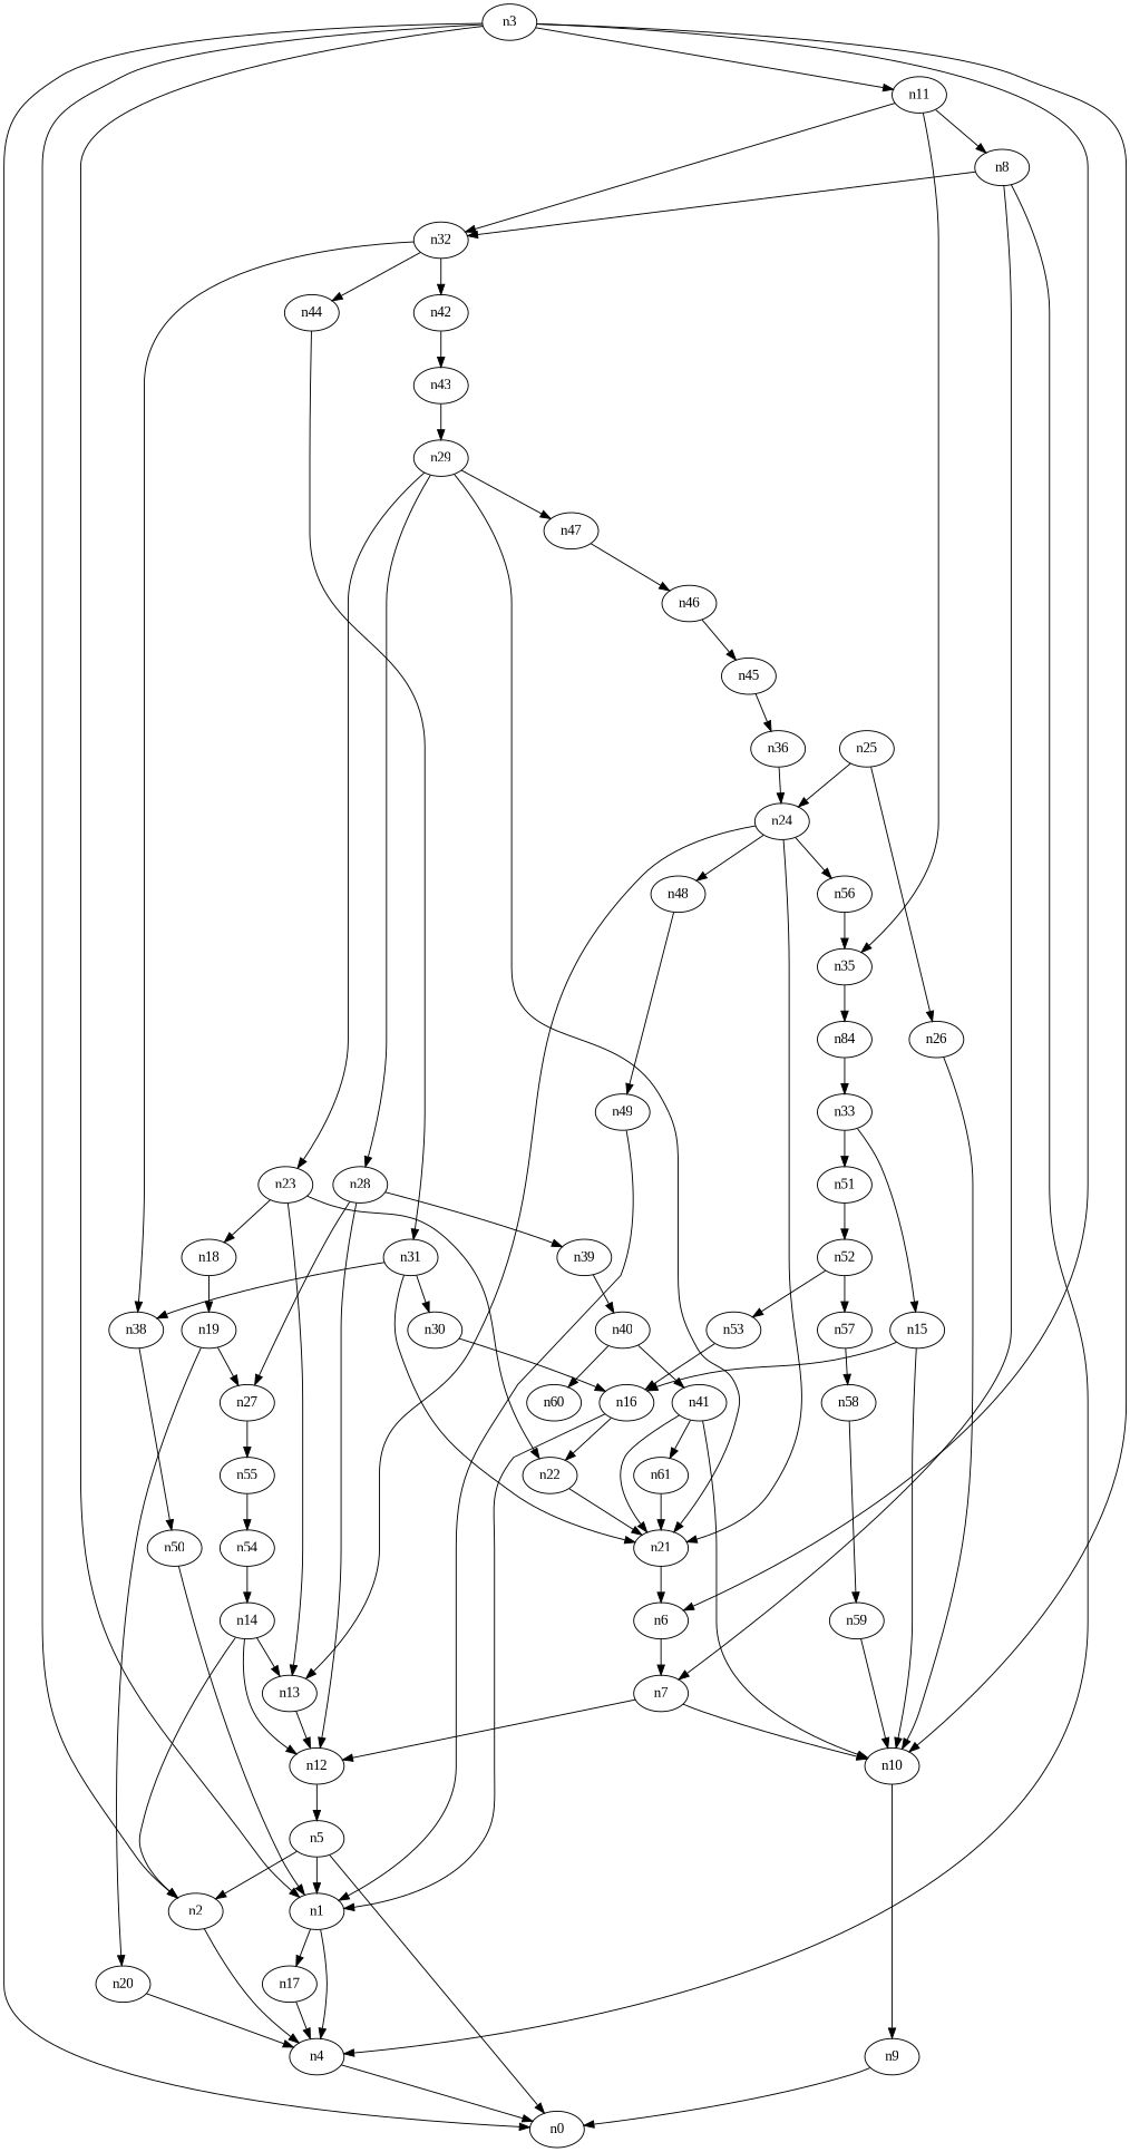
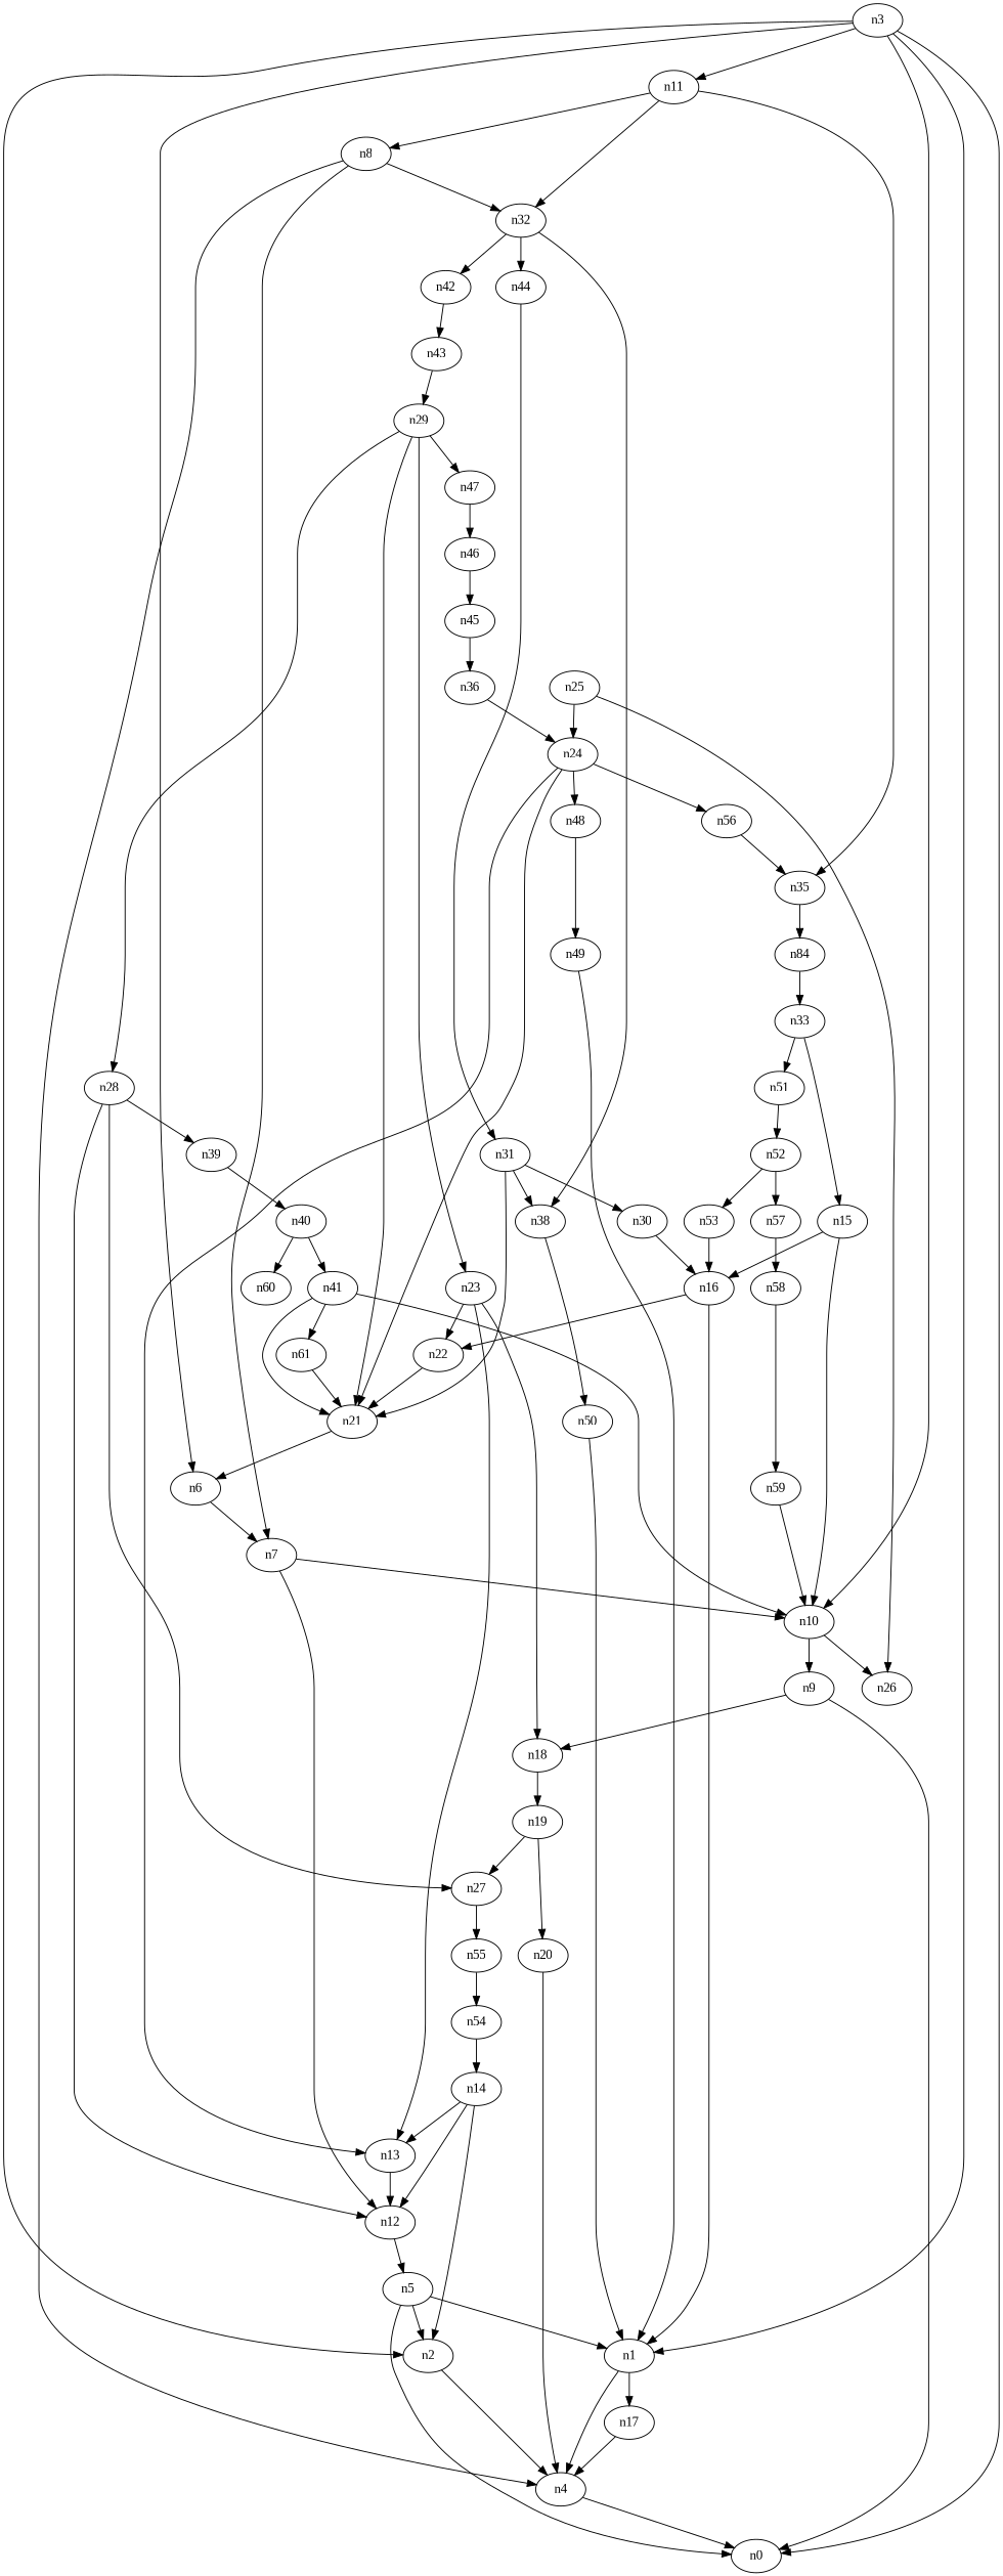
  digraph {
    fontname="Liberation Serif"
    node [fontname="Liberation Serif"]
    edge [fontname="Liberation Serif"]
    n1
    n4
    n17
    n0
    n2
    n3
    n6
    n10
    n11
    n7
    n9
    n8
    n32
    n35
    n12
    n18
    n38
    n42
    n44
    n34 [label=n84]
    n5
    n50
    n43
    n31
    n19
    n20
    n27
    n33
    n13
    n14
    n15
    n16
    n22
    n21
    n55
    n54
    n23
    n24
    n48
    n56
    n49
    n25
    n26
    n28
    n39
    n40
    n41
    n60
    n29
    n47
    n46
    n45
    n30
    n51
    n52
    n53
    n57
    n36
    n61
    n58
    n59
    n1 -> n4
    n1 -> n17
    n4 -> n0
    n17 -> n4
    n2 -> n4
    n3 -> n1
    n3 -> n0
    n3 -> n2
    n3 -> n6
    n3 -> n10
    n3 -> n11
    n6 -> n7
    n10 -> n9
    n11 -> n8
    n11 -> n32
    n11 -> n35
    n7 -> n10
    n7 -> n12
    n9 -> n0
+   n9 -> n18
    n8 -> n4
    n8 -> n7
    n8 -> n32
    n32 -> n38
    n32 -> n42
    n32 -> n44
    n35 -> n34
    n12 -> n5
    n18 -> n19
    n38 -> n50
    n42 -> n43
    n44 -> n31
    n34 -> n33
    n5 -> n1
    n5 -> n0
    n5 -> n2
    n50 -> n1
    n43 -> n29
    n31 -> n38
    n31 -> n21
    n31 -> n30
    n19 -> n20
    n19 -> n27
    n20 -> n4
    n27 -> n55
    n33 -> n15
    n33 -> n51
    n13 -> n12
    n14 -> n2
    n14 -> n12
    n14 -> n13
    n15 -> n10
    n15 -> n16
    n16 -> n1
    n16 -> n22
    n22 -> n21
    n21 -> n6
    n55 -> n54
    n54 -> n14
    n23 -> n18
    n23 -> n13
    n23 -> n22
    n24 -> n13
    n24 -> n21
    n24 -> n48
    n24 -> n56
    n48 -> n49
    n56 -> n35
    n49 -> n1
    n25 -> n24
    n25 -> n26
-   n26 -> n10
+   n10 -> n26
    n28 -> n12
    n28 -> n27
    n28 -> n39
    n39 -> n40
    n40 -> n41
    n40 -> n60
    n41 -> n10
    n41 -> n21
    n41 -> n61
    n29 -> n21
    n29 -> n23
    n29 -> n28
    n29 -> n47
    n47 -> n46
    n46 -> n45
    n45 -> n36
    n30 -> n16
    n51 -> n52
    n52 -> n53
    n52 -> n57
    n53 -> n16
    n57 -> n58
    n36 -> n24
    n61 -> n21
    n58 -> n59
    n59 -> n10
  }
